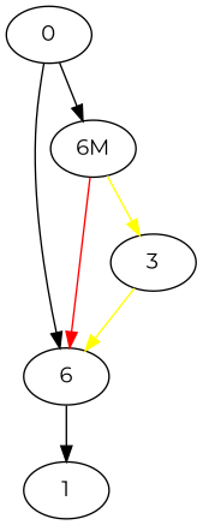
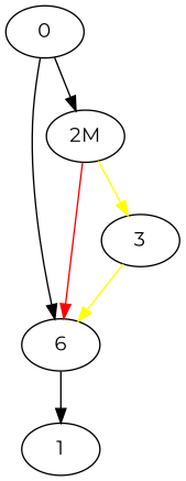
  digraph {
    fontname=Montserrat
    node [fontname=Montserrat]
    edge [fontname=Montserrat]
    n1 [label=6]
    0
-   "2M" [label="6M"]
+   "2M"
    1
    3
    n1 -> 1 [color=black]
    0 -> n1
    0 -> "2M"
    "2M" -> n1 [color=red]
    "2M" -> 3 [color=yellow]
    3 -> n1 [color=yellow]
  }
